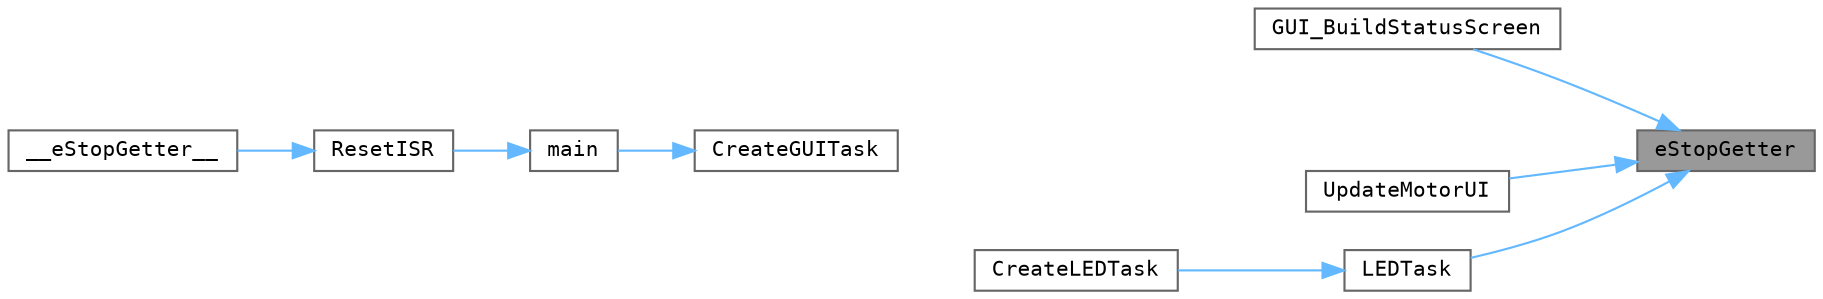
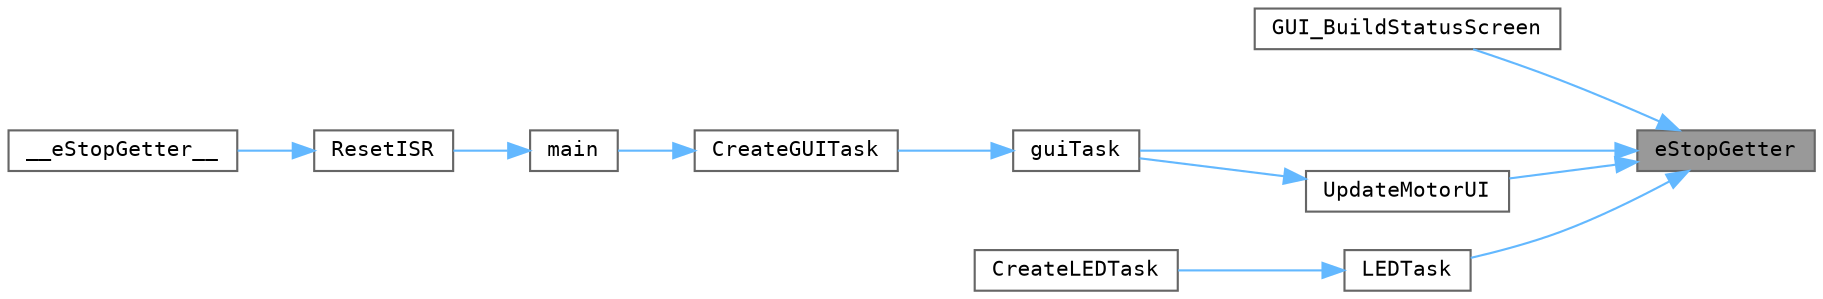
  digraph {
    fontname="DejaVu Sans Mono"
    rankdir=RL
    node [color=grey40 fillcolor=white fontname="DejaVu Sans Mono" fontsize=10 shape=box style=filled]
    edge [color=steelblue1 dir=back fontname="DejaVu Sans Mono" fontsize=10 labelfontname=Helvetica labelfontsize=10 style=solid]
    n1 [color=gray40 fillcolor=grey60 fontcolor=black height=0.2 label=eStopGetter width=0.4]
    n2 [height=0.2 label=GUI_BuildStatusScreen width=0.4]
+   n3 [height=0.2 label=guiTask width=0.4]
    n4 [height=0.2 label=LEDTask width=0.4]
    n5 [height=0.2 label=UpdateMotorUI width=0.4]
    n6 [height=0.2 label=CreateGUITask width=0.4]
    n7 [height=0.2 label=CreateLEDTask width=0.4]
    n8 [height=0.2 label=main width=0.4]
    n9 [height=0.2 label=ResetISR width=0.4]
    n10 [height=0.2 label=__eStopGetter__ width=0.4]
    n1 -> n2
+   n1 -> n3
    n1 -> n4
    n1 -> n5
+   n3 -> n6
    n4 -> n7
+   n5 -> n3
    n6 -> n8
    n8 -> n9
    n9 -> n10
  }
